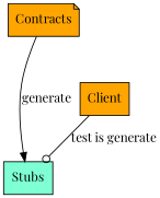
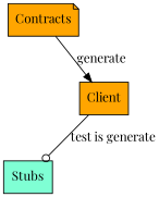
  digraph {
    fontname="Playfair Display"
    rankdir=TB
    node [fillcolor=orange fontname="Playfair Display" shape=box style=filled]
    edge [fontname="Playfair Display"]
    Contracts [shape=note]
    Stubs [fillcolor=aquamarine]
    Client
-   Contracts -> Stubs [arrowhead=normal label=generate]
+   Contracts -> Client [arrowhead=normal label=generate]
    Client -> Stubs [arrowhead=odot label="test is generate"]
  }
